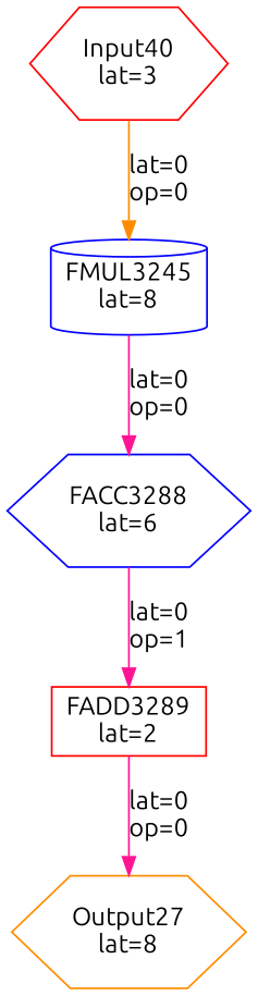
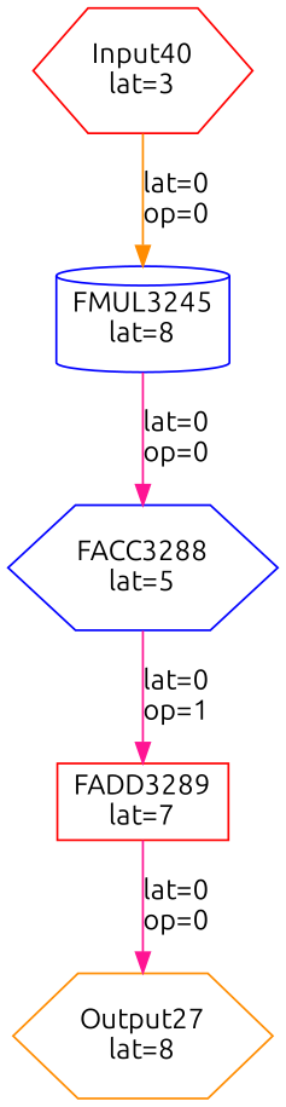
  digraph {
    fontname=Ubuntu
    node [color=red fontname=Ubuntu shape=hexagon]
    edge [color=deeppink fontname=Ubuntu]
    Output27 [color=darkorange label="\N\nlat=8"]
-   FADD3289 [label="\N\nlat=2" shape=box]
+   FADD3289 [label="\N\nlat=7" shape=box]
    Input40 [label="\N\nlat=3"]
    FMUL3245 [color=blue label="\N\nlat=8" shape=cylinder]
-   FACC3288 [color=blue label="\N\nlat=6"]
+   FACC3288 [color=blue label="\N\nlat=5"]
    FADD3289 -> Output27 [label="lat=0\nop=0"]
    Input40 -> FMUL3245 [color=darkorange label="lat=0\nop=0"]
    FMUL3245 -> FACC3288 [label="lat=0\nop=0"]
    FACC3288 -> FADD3289 [label="lat=0\nop=1"]
  }
